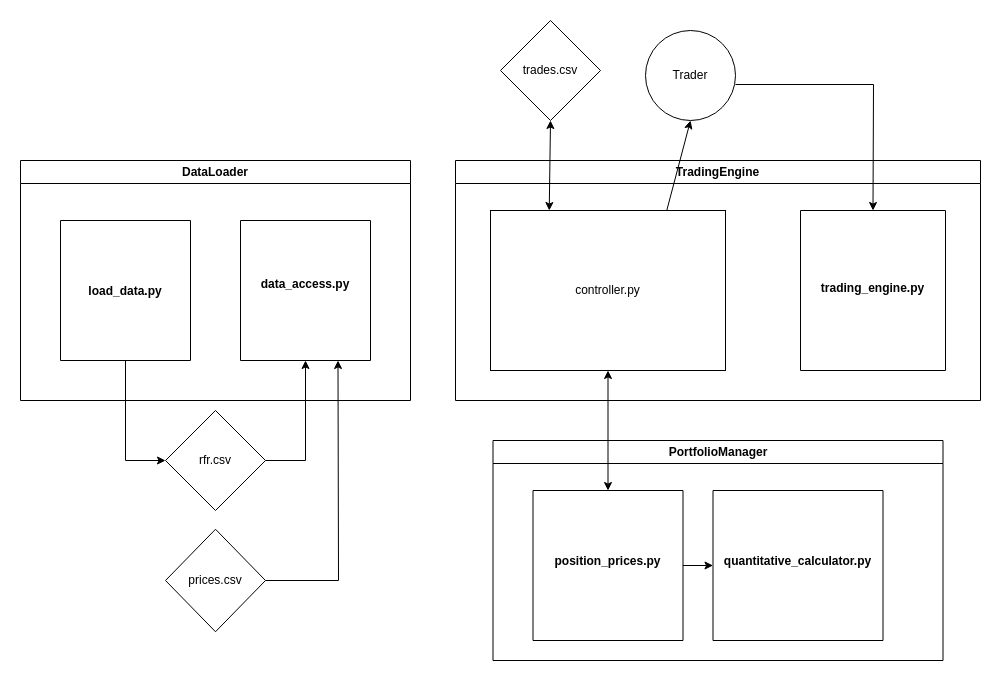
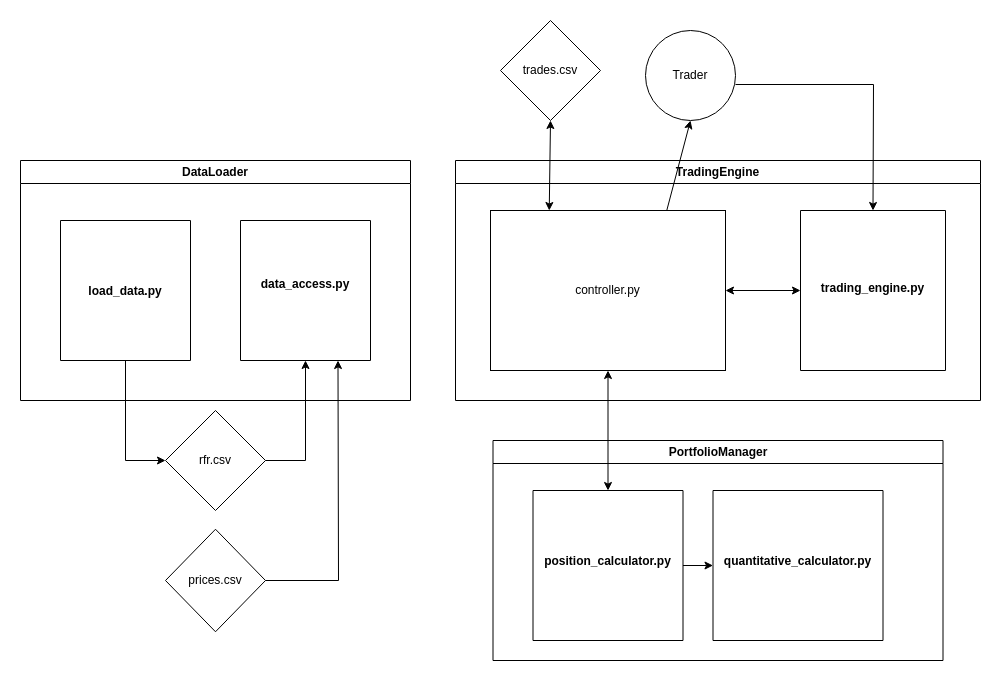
  <mxCell id="0" />
  <mxCell id="1" parent="0" />
  <mxCell id="2" value="TradingEngine" style="swimlane;whiteSpace=wrap;html=1;" parent="1" vertex="1"><mxGeometry x="455" y="160" width="525" height="240" as="geometry" /></mxCell>
  <mxCell id="3" value="controller.py" style="rounded=0;whiteSpace=wrap;html=1;" parent="2" vertex="1"><mxGeometry x="35" y="50" width="235" height="160" as="geometry" /></mxCell>
  <mxCell id="4" value="&#10;&#10;&#10;&#10;&#10;&#10;&#10;&#10;&#10;&#10;&#10;trading_engine.py" style="swimlane;startSize=0;" parent="2" vertex="1"><mxGeometry x="345" y="50" width="145" height="160" as="geometry" /></mxCell>
+ <mxCell id="5" value="" style="endArrow=classic;startArrow=classic;html=1;rounded=0;exitX=1;exitY=0.5;exitDx=0;exitDy=0;entryX=0;entryY=0.5;entryDx=0;entryDy=0;" parent="2" source="3" target="4" edge="1"><mxGeometry width="50" height="50" relative="1" as="geometry"><mxPoint x="-210" y="290" as="sourcePoint" /><mxPoint x="-160" y="240" as="targetPoint" /></mxGeometry></mxCell>
  <mxCell id="6" value="DataLoader" style="swimlane;whiteSpace=wrap;html=1;" parent="1" vertex="1"><mxGeometry x="20" y="160" width="390" height="240" as="geometry" /></mxCell>
  <mxCell id="7" value="&#10;&#10;&#10;&#10;&#10;&#10;&#10;&#10;&#10;&#10;load_data.py" style="swimlane;startSize=0;" parent="6" vertex="1"><mxGeometry x="40" y="60" width="130" height="140" as="geometry" /></mxCell>
  <mxCell id="8" value="&#10;&#10;&#10;&#10;&#10;&#10;&#10;&#10;&#10;data_access.py" style="swimlane;startSize=0;" parent="6" vertex="1"><mxGeometry x="220" y="60" width="130" height="140" as="geometry" /></mxCell>
  <mxCell id="9" value="" style="endArrow=classic;startArrow=classic;html=1;rounded=0;exitX=0.25;exitY=0;exitDx=0;exitDy=0;entryX=0.5;entryY=1;entryDx=0;entryDy=0;entryPerimeter=0;" parent="1" source="3" target="23" edge="1"><mxGeometry width="50" height="50" relative="1" as="geometry"><mxPoint x="280" y="460" as="sourcePoint" /><mxPoint x="550" y="120" as="targetPoint" /></mxGeometry></mxCell>
  <mxCell id="10" value="PortfolioManager" style="swimlane;whiteSpace=wrap;html=1;" parent="1" vertex="1"><mxGeometry x="492.5" y="440" width="450" height="220" as="geometry" /></mxCell>
  <mxCell id="11" value="&#10;&#10;&#10;&#10;&#10;&#10;&#10;&#10;&#10;&#10;quantitative_calculator.py" style="swimlane;startSize=0;" parent="10" vertex="1"><mxGeometry x="220" y="50" width="170" height="150" as="geometry" /></mxCell>
- <mxCell id="12" value="&#10;&#10;&#10;&#10;&#10;&#10;&#10;&#10;&#10;&#10;position_prices.py" style="swimlane;startSize=0;" parent="10" vertex="1"><mxGeometry x="40" y="50" width="150" height="150" as="geometry" /></mxCell>
+ <mxCell id="12" value="&#10;&#10;&#10;&#10;&#10;&#10;&#10;&#10;&#10;&#10;position_calculator.py" style="swimlane;startSize=0;" parent="10" vertex="1"><mxGeometry x="40" y="50" width="150" height="150" as="geometry" /></mxCell>
  <mxCell id="13" value="" style="endArrow=classic;html=1;rounded=0;exitX=1;exitY=0.5;exitDx=0;exitDy=0;entryX=0;entryY=0.5;entryDx=0;entryDy=0;" parent="10" source="12" target="11" edge="1"><mxGeometry width="50" height="50" relative="1" as="geometry"><mxPoint x="-220" y="-20" as="sourcePoint" /><mxPoint x="-170" y="-70" as="targetPoint" /></mxGeometry></mxCell>
  <mxCell id="14" value="" style="endArrow=classic;startArrow=classic;html=1;rounded=0;exitX=0.5;exitY=0;exitDx=0;exitDy=0;entryX=0.5;entryY=1;entryDx=0;entryDy=0;" parent="1" source="12" target="3" edge="1"><mxGeometry width="50" height="50" relative="1" as="geometry"><mxPoint x="280" y="460" as="sourcePoint" /><mxPoint x="620" y="390" as="targetPoint" /></mxGeometry></mxCell>
  <mxCell id="15" value="Trader" style="ellipse;whiteSpace=wrap;html=1;aspect=fixed;" parent="1" vertex="1"><mxGeometry x="645" y="30" width="90" height="90" as="geometry" /></mxCell>
  <mxCell id="16" value="" style="endArrow=classic;html=1;rounded=0;entryX=0.5;entryY=1;entryDx=0;entryDy=0;exitX=0.75;exitY=0;exitDx=0;exitDy=0;" parent="1" source="3" target="15" edge="1"><mxGeometry width="50" height="50" relative="1" as="geometry"><mxPoint x="580" y="380" as="sourcePoint" /><mxPoint x="630" y="330" as="targetPoint" /></mxGeometry></mxCell>
  <mxCell id="17" value="" style="endArrow=classic;html=1;rounded=0;exitX=1;exitY=0.6;exitDx=0;exitDy=0;exitPerimeter=0;entryX=0.5;entryY=0;entryDx=0;entryDy=0;" parent="1" source="15" target="4" edge="1"><mxGeometry width="50" height="50" relative="1" as="geometry"><mxPoint x="580" y="380" as="sourcePoint" /><mxPoint x="630" y="330" as="targetPoint" /><Array as="points"><mxPoint x="873" y="84" /></Array></mxGeometry></mxCell>
  <mxCell id="18" value="prices.csv" style="rhombus;whiteSpace=wrap;html=1;" parent="1" vertex="1"><mxGeometry x="165" y="528.75" width="100" height="102.5" as="geometry" /></mxCell>
  <mxCell id="19" value="" style="endArrow=classic;html=1;rounded=0;exitX=0.5;exitY=1;exitDx=0;exitDy=0;entryX=0;entryY=0.5;entryDx=0;entryDy=0;" parent="1" source="7" target="20" edge="1"><mxGeometry width="50" height="50" relative="1" as="geometry"><mxPoint x="580" y="380" as="sourcePoint" /><mxPoint x="147.5" y="460" as="targetPoint" /><Array as="points"><mxPoint x="125" y="460" /></Array></mxGeometry></mxCell>
  <mxCell id="20" value="rfr.csv" style="rhombus;whiteSpace=wrap;html=1;" parent="1" vertex="1"><mxGeometry x="165" y="410" width="100" height="100" as="geometry" /></mxCell>
  <mxCell id="21" value="" style="endArrow=classic;html=1;rounded=0;exitX=1;exitY=0.5;exitDx=0;exitDy=0;entryX=0.5;entryY=1;entryDx=0;entryDy=0;" parent="1" source="20" target="8" edge="1"><mxGeometry width="50" height="50" relative="1" as="geometry"><mxPoint x="580" y="380" as="sourcePoint" /><mxPoint x="630" y="330" as="targetPoint" /><Array as="points"><mxPoint x="305" y="460" /></Array></mxGeometry></mxCell>
  <mxCell id="22" value="" style="endArrow=classic;html=1;rounded=0;exitX=1;exitY=0.5;exitDx=0;exitDy=0;entryX=0.75;entryY=1;entryDx=0;entryDy=0;" parent="1" source="18" target="8" edge="1"><mxGeometry width="50" height="50" relative="1" as="geometry"><mxPoint x="580" y="380" as="sourcePoint" /><mxPoint x="630" y="330" as="targetPoint" /><Array as="points"><mxPoint x="338" y="580" /></Array></mxGeometry></mxCell>
  <mxCell id="23" value="trades.csv" style="rhombus;whiteSpace=wrap;html=1;" parent="1" vertex="1"><mxGeometry x="500" y="20" width="100" height="100" as="geometry" /></mxCell>
